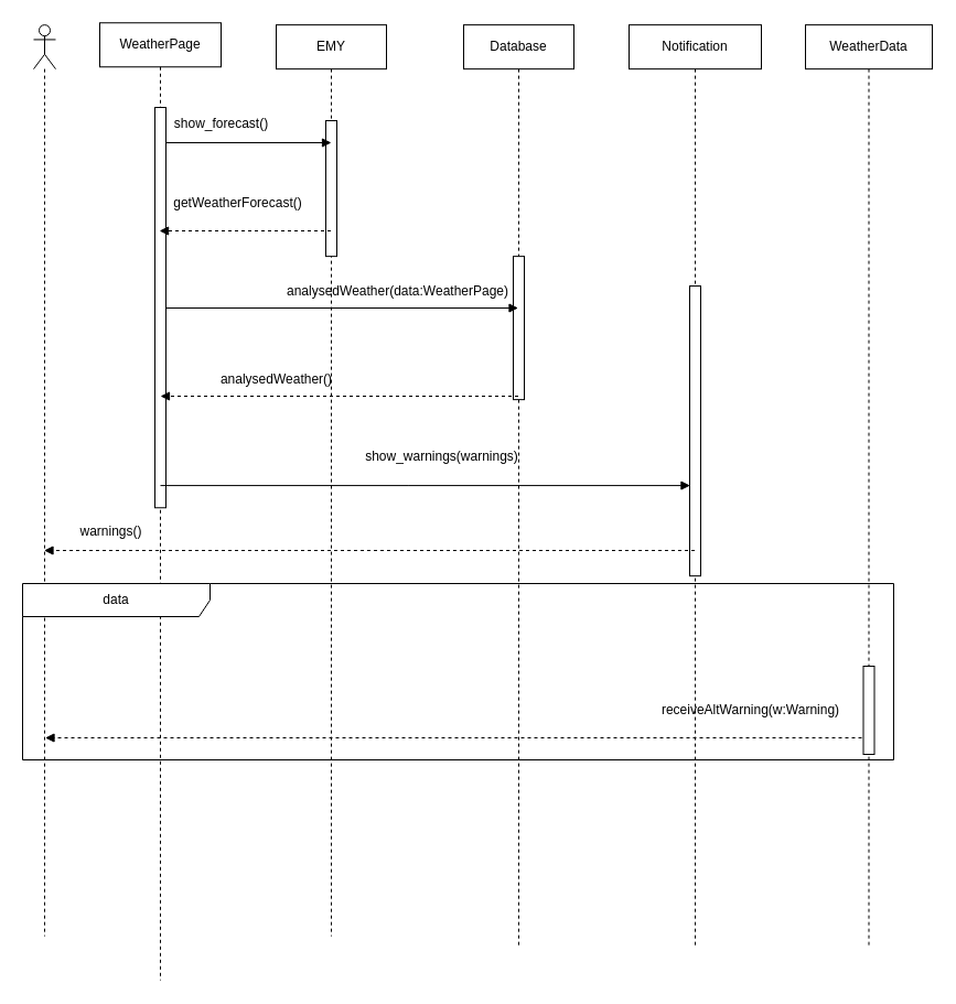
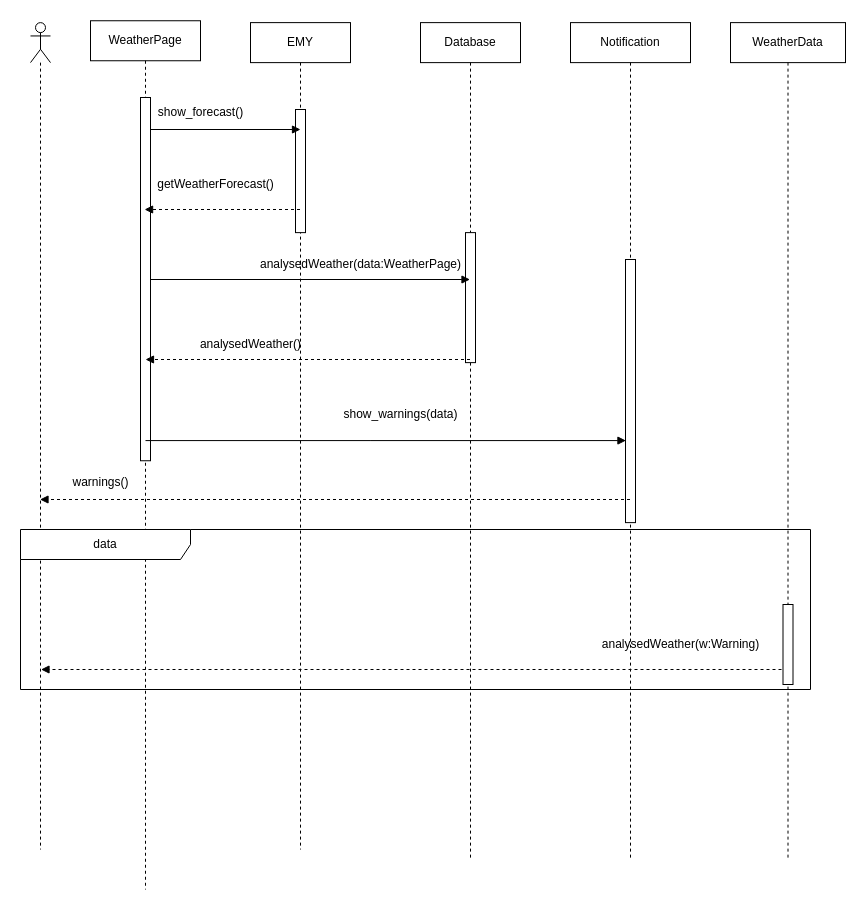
  <mxCell id="0" />
  <mxCell id="1" parent="0" />
  <mxCell id="2" value="Notification" style="shape=umlLifeline;perimeter=lifelinePerimeter;whiteSpace=wrap;html=1;container=1;dropTarget=0;collapsible=0;recursiveResize=0;outlineConnect=0;portConstraint=eastwest;newEdgeStyle={&quot;curved&quot;:0,&quot;rounded&quot;:0};" vertex="1" parent="1"><mxGeometry x="570" y="22.12" width="120" height="836.88" as="geometry" /></mxCell>
  <mxCell id="3" value="" style="html=1;points=[[0,0,0,0,5],[0,1,0,0,-5],[1,0,0,0,5],[1,1,0,0,-5]];perimeter=orthogonalPerimeter;outlineConnect=0;targetShapes=umlLifeline;portConstraint=eastwest;newEdgeStyle={&quot;curved&quot;:0,&quot;rounded&quot;:0};" vertex="1" parent="2"><mxGeometry x="55" y="236.88" width="10" height="263.12" as="geometry" /></mxCell>
  <mxCell id="4" value="" style="html=1;verticalAlign=bottom;labelBackgroundColor=none;endArrow=block;endFill=1;rounded=0;" edge="1" parent="2" source="3" target="2"><mxGeometry width="160" relative="1" as="geometry"><mxPoint x="-420" y="296.88" as="sourcePoint" /><mxPoint x="-260" y="296.88" as="targetPoint" /></mxGeometry></mxCell>
  <mxCell id="5" value="Database" style="shape=umlLifeline;perimeter=lifelinePerimeter;whiteSpace=wrap;html=1;container=1;dropTarget=0;collapsible=0;recursiveResize=0;outlineConnect=0;portConstraint=eastwest;newEdgeStyle={&quot;curved&quot;:0,&quot;rounded&quot;:0};" vertex="1" parent="1"><mxGeometry x="420" y="22.12" width="100" height="836.88" as="geometry" /></mxCell>
  <mxCell id="6" value="" style="html=1;points=[[0,0,0,0,5],[0,1,0,0,-5],[1,0,0,0,5],[1,1,0,0,-5]];perimeter=orthogonalPerimeter;outlineConnect=0;targetShapes=umlLifeline;portConstraint=eastwest;newEdgeStyle={&quot;curved&quot;:0,&quot;rounded&quot;:0};" vertex="1" parent="5"><mxGeometry x="45" y="210" width="10" height="130" as="geometry" /></mxCell>
  <mxCell id="7" value="WeatherPage" style="shape=umlLifeline;perimeter=lifelinePerimeter;whiteSpace=wrap;html=1;container=1;dropTarget=0;collapsible=0;recursiveResize=0;outlineConnect=0;portConstraint=eastwest;newEdgeStyle={&quot;curved&quot;:0,&quot;rounded&quot;:0};" vertex="1" parent="1"><mxGeometry x="90" y="20.25" width="110" height="868.75" as="geometry" /></mxCell>
  <mxCell id="8" value="" style="html=1;points=[[0,0,0,0,5],[0,1,0,0,-5],[1,0,0,0,5],[1,1,0,0,-5]];perimeter=orthogonalPerimeter;outlineConnect=0;targetShapes=umlLifeline;portConstraint=eastwest;newEdgeStyle={&quot;curved&quot;:0,&quot;rounded&quot;:0};" vertex="1" parent="7"><mxGeometry x="50" y="76.75" width="10" height="363.25" as="geometry" /></mxCell>
  <mxCell id="9" value="WeatherData" style="shape=umlLifeline;perimeter=lifelinePerimeter;whiteSpace=wrap;html=1;container=1;dropTarget=0;collapsible=0;recursiveResize=0;outlineConnect=0;portConstraint=eastwest;newEdgeStyle={&quot;curved&quot;:0,&quot;rounded&quot;:0};" vertex="1" parent="1"><mxGeometry x="730" y="22.12" width="115" height="836.88" as="geometry" /></mxCell>
  <mxCell id="10" value="ΕΜΥ" style="shape=umlLifeline;perimeter=lifelinePerimeter;whiteSpace=wrap;html=1;container=1;dropTarget=0;collapsible=0;recursiveResize=0;outlineConnect=0;portConstraint=eastwest;newEdgeStyle={&quot;curved&quot;:0,&quot;rounded&quot;:0};" vertex="1" parent="1"><mxGeometry x="250" y="22.12" width="100" height="826.88" as="geometry" /></mxCell>
  <mxCell id="11" value="" style="html=1;points=[[0,0,0,0,5],[0,1,0,0,-5],[1,0,0,0,5],[1,1,0,0,-5]];perimeter=orthogonalPerimeter;outlineConnect=0;targetShapes=umlLifeline;portConstraint=eastwest;newEdgeStyle={&quot;curved&quot;:0,&quot;rounded&quot;:0};" vertex="1" parent="10"><mxGeometry x="45" y="86.88" width="10" height="123.12" as="geometry" /></mxCell>
  <mxCell id="12" value="" style="html=1;verticalAlign=bottom;labelBackgroundColor=none;endArrow=block;endFill=1;rounded=0;" edge="1" parent="1"><mxGeometry width="160" relative="1" as="geometry"><mxPoint x="150" y="129" as="sourcePoint" /><mxPoint x="300" y="129" as="targetPoint" /></mxGeometry></mxCell>
  <mxCell id="13" value="show_forecast()" style="text;html=1;align=center;verticalAlign=middle;resizable=0;points=[];autosize=1;strokeColor=none;fillColor=none;" vertex="1" parent="1"><mxGeometry x="145" y="97" width="110" height="30" as="geometry" /></mxCell>
  <mxCell id="14" value="" style="html=1;verticalAlign=bottom;labelBackgroundColor=none;endArrow=block;endFill=1;rounded=0;" edge="1" parent="1" target="5"><mxGeometry width="160" relative="1" as="geometry"><mxPoint x="150.5" y="279" as="sourcePoint" /><mxPoint x="460" y="279" as="targetPoint" /></mxGeometry></mxCell>
  <mxCell id="15" value="analysedWeather(data:WeatherPage)" style="text;html=1;align=center;verticalAlign=middle;resizable=0;points=[];autosize=1;strokeColor=none;fillColor=none;" vertex="1" parent="1"><mxGeometry x="250" y="249" width="220" height="30" as="geometry" /></mxCell>
- <mxCell id="16" value="show_warnings(warnings)" style="text;html=1;align=center;verticalAlign=middle;resizable=0;points=[];autosize=1;strokeColor=none;fillColor=none;" vertex="1" parent="1"><mxGeometry x="320" y="399" width="160" height="30" as="geometry" /></mxCell>
+ <mxCell id="16" value="show_warnings(data)" style="text;html=1;align=center;verticalAlign=middle;resizable=0;points=[];autosize=1;strokeColor=none;fillColor=none;" vertex="1" parent="1"><mxGeometry x="320" y="399" width="160" height="30" as="geometry" /></mxCell>
  <mxCell id="17" value="" style="shape=umlLifeline;perimeter=lifelinePerimeter;whiteSpace=wrap;html=1;container=1;dropTarget=0;collapsible=0;recursiveResize=0;outlineConnect=0;portConstraint=eastwest;newEdgeStyle={&quot;curved&quot;:0,&quot;rounded&quot;:0};participant=umlActor;" vertex="1" parent="1"><mxGeometry x="30" y="22.12" width="20" height="826.88" as="geometry" /></mxCell>
  <mxCell id="18" value="" style="html=1;verticalAlign=bottom;labelBackgroundColor=none;endArrow=block;endFill=1;dashed=1;rounded=0;" edge="1" parent="1"><mxGeometry width="160" relative="1" as="geometry"><mxPoint x="299.5" y="209" as="sourcePoint" /><mxPoint x="144.071" y="209" as="targetPoint" /></mxGeometry></mxCell>
  <mxCell id="19" value="getWeatherForecast()" style="text;html=1;align=center;verticalAlign=middle;resizable=0;points=[];autosize=1;strokeColor=none;fillColor=none;" vertex="1" parent="1"><mxGeometry x="145" y="169" width="140" height="30" as="geometry" /></mxCell>
  <mxCell id="20" value="" style="html=1;verticalAlign=bottom;labelBackgroundColor=none;endArrow=block;endFill=1;rounded=0;" edge="1" parent="1"><mxGeometry width="160" relative="1" as="geometry"><mxPoint x="144.998" y="440.08" as="sourcePoint" /><mxPoint x="625.45" y="440.08" as="targetPoint" /><Array as="points"><mxPoint x="370.45" y="440.08" /></Array></mxGeometry></mxCell>
  <mxCell id="21" value="data" style="shape=umlFrame;whiteSpace=wrap;html=1;pointerEvents=0;recursiveResize=0;container=1;collapsible=0;width=170;" vertex="1" parent="1"><mxGeometry x="20" y="529" width="790" height="160" as="geometry" /></mxCell>
- <mxCell id="22" value="receiveAltWarning(w:Warning)" style="text;html=1;align=center;verticalAlign=middle;resizable=0;points=[];autosize=1;strokeColor=none;fillColor=none;" vertex="1" parent="21"><mxGeometry x="570" y="100" width="180" height="30" as="geometry" /></mxCell>
+ <mxCell id="22" value="analysedWeather(w:Warning)" style="text;html=1;align=center;verticalAlign=middle;resizable=0;points=[];autosize=1;strokeColor=none;fillColor=none;" vertex="1" parent="21"><mxGeometry x="570" y="100" width="180" height="30" as="geometry" /></mxCell>
  <mxCell id="23" value="" style="html=1;verticalAlign=bottom;labelBackgroundColor=none;endArrow=block;endFill=1;dashed=1;rounded=0;" edge="1" parent="21"><mxGeometry width="160" relative="1" as="geometry"><mxPoint x="767.0" y="140" as="sourcePoint" /><mxPoint x="20.5" y="140" as="targetPoint" /></mxGeometry></mxCell>
  <mxCell id="24" value="" style="html=1;points=[[0,0,0,0,5],[0,1,0,0,-5],[1,0,0,0,5],[1,1,0,0,-5]];perimeter=orthogonalPerimeter;outlineConnect=0;targetShapes=umlLifeline;portConstraint=eastwest;newEdgeStyle={&quot;curved&quot;:0,&quot;rounded&quot;:0};" vertex="1" parent="21"><mxGeometry x="762.5" y="75" width="10" height="80" as="geometry" /></mxCell>
  <mxCell id="25" value="" style="html=1;verticalAlign=bottom;labelBackgroundColor=none;endArrow=block;endFill=1;dashed=1;rounded=0;" edge="1" parent="1" source="2" target="17"><mxGeometry width="160" relative="1" as="geometry"><mxPoint x="310" y="489" as="sourcePoint" /><mxPoint x="470" y="489" as="targetPoint" /><Array as="points"><mxPoint x="60" y="499" /></Array></mxGeometry></mxCell>
  <mxCell id="26" value="warnings()" style="text;html=1;align=center;verticalAlign=middle;resizable=0;points=[];autosize=1;strokeColor=none;fillColor=none;" vertex="1" parent="1"><mxGeometry x="55" y="467" width="90" height="30" as="geometry" /></mxCell>
  <mxCell id="27" value="analysedWeather()" style="text;html=1;align=center;verticalAlign=middle;resizable=0;points=[];autosize=1;strokeColor=none;fillColor=none;" vertex="1" parent="1"><mxGeometry x="180" y="329" width="140" height="30" as="geometry" /></mxCell>
  <mxCell id="28" value="" style="html=1;verticalAlign=bottom;labelBackgroundColor=none;endArrow=block;endFill=1;dashed=1;rounded=0;" edge="1" parent="1" source="5"><mxGeometry width="160" relative="1" as="geometry"><mxPoint x="410.45" y="359" as="sourcePoint" /><mxPoint x="144.998" y="359" as="targetPoint" /></mxGeometry></mxCell>
